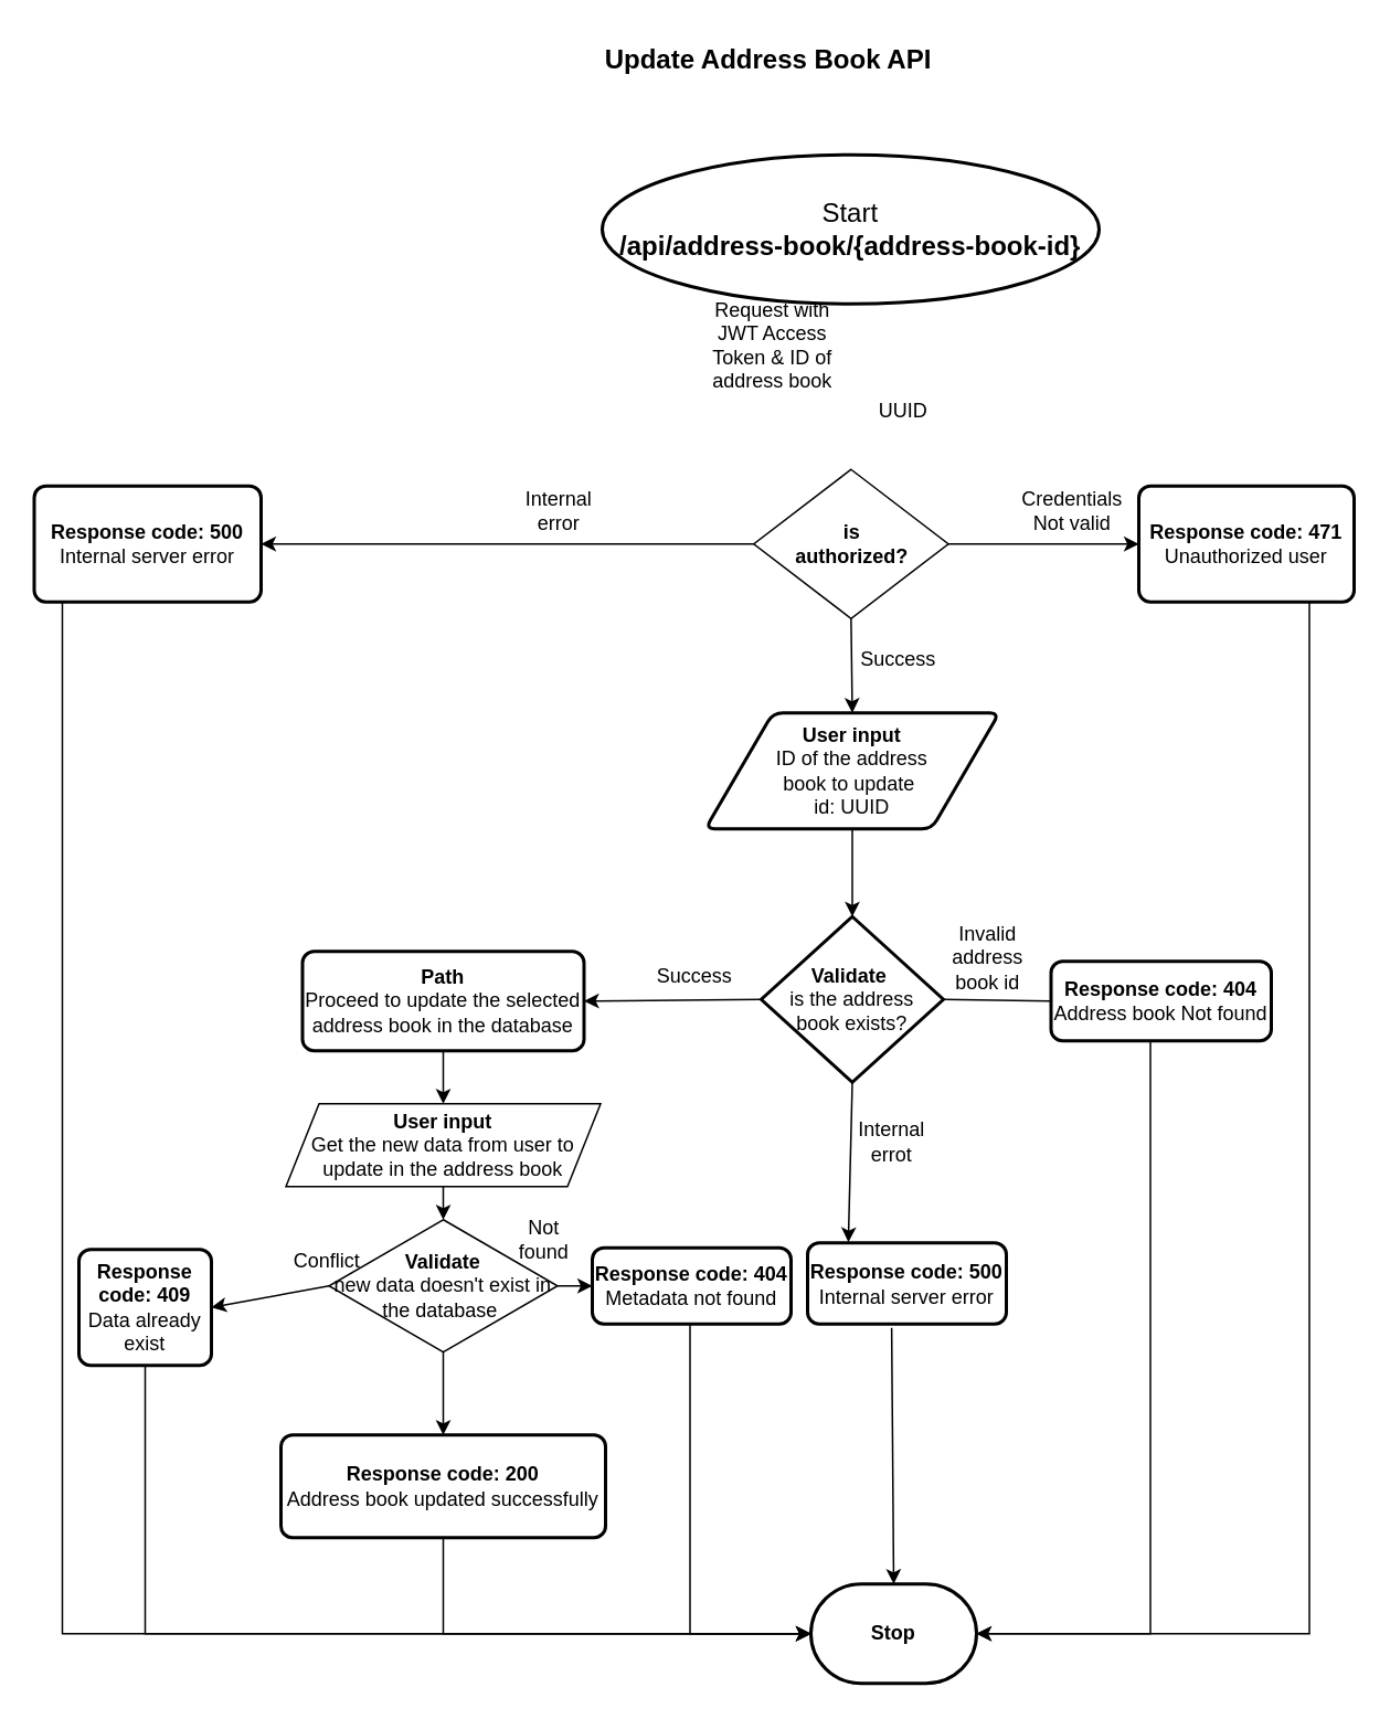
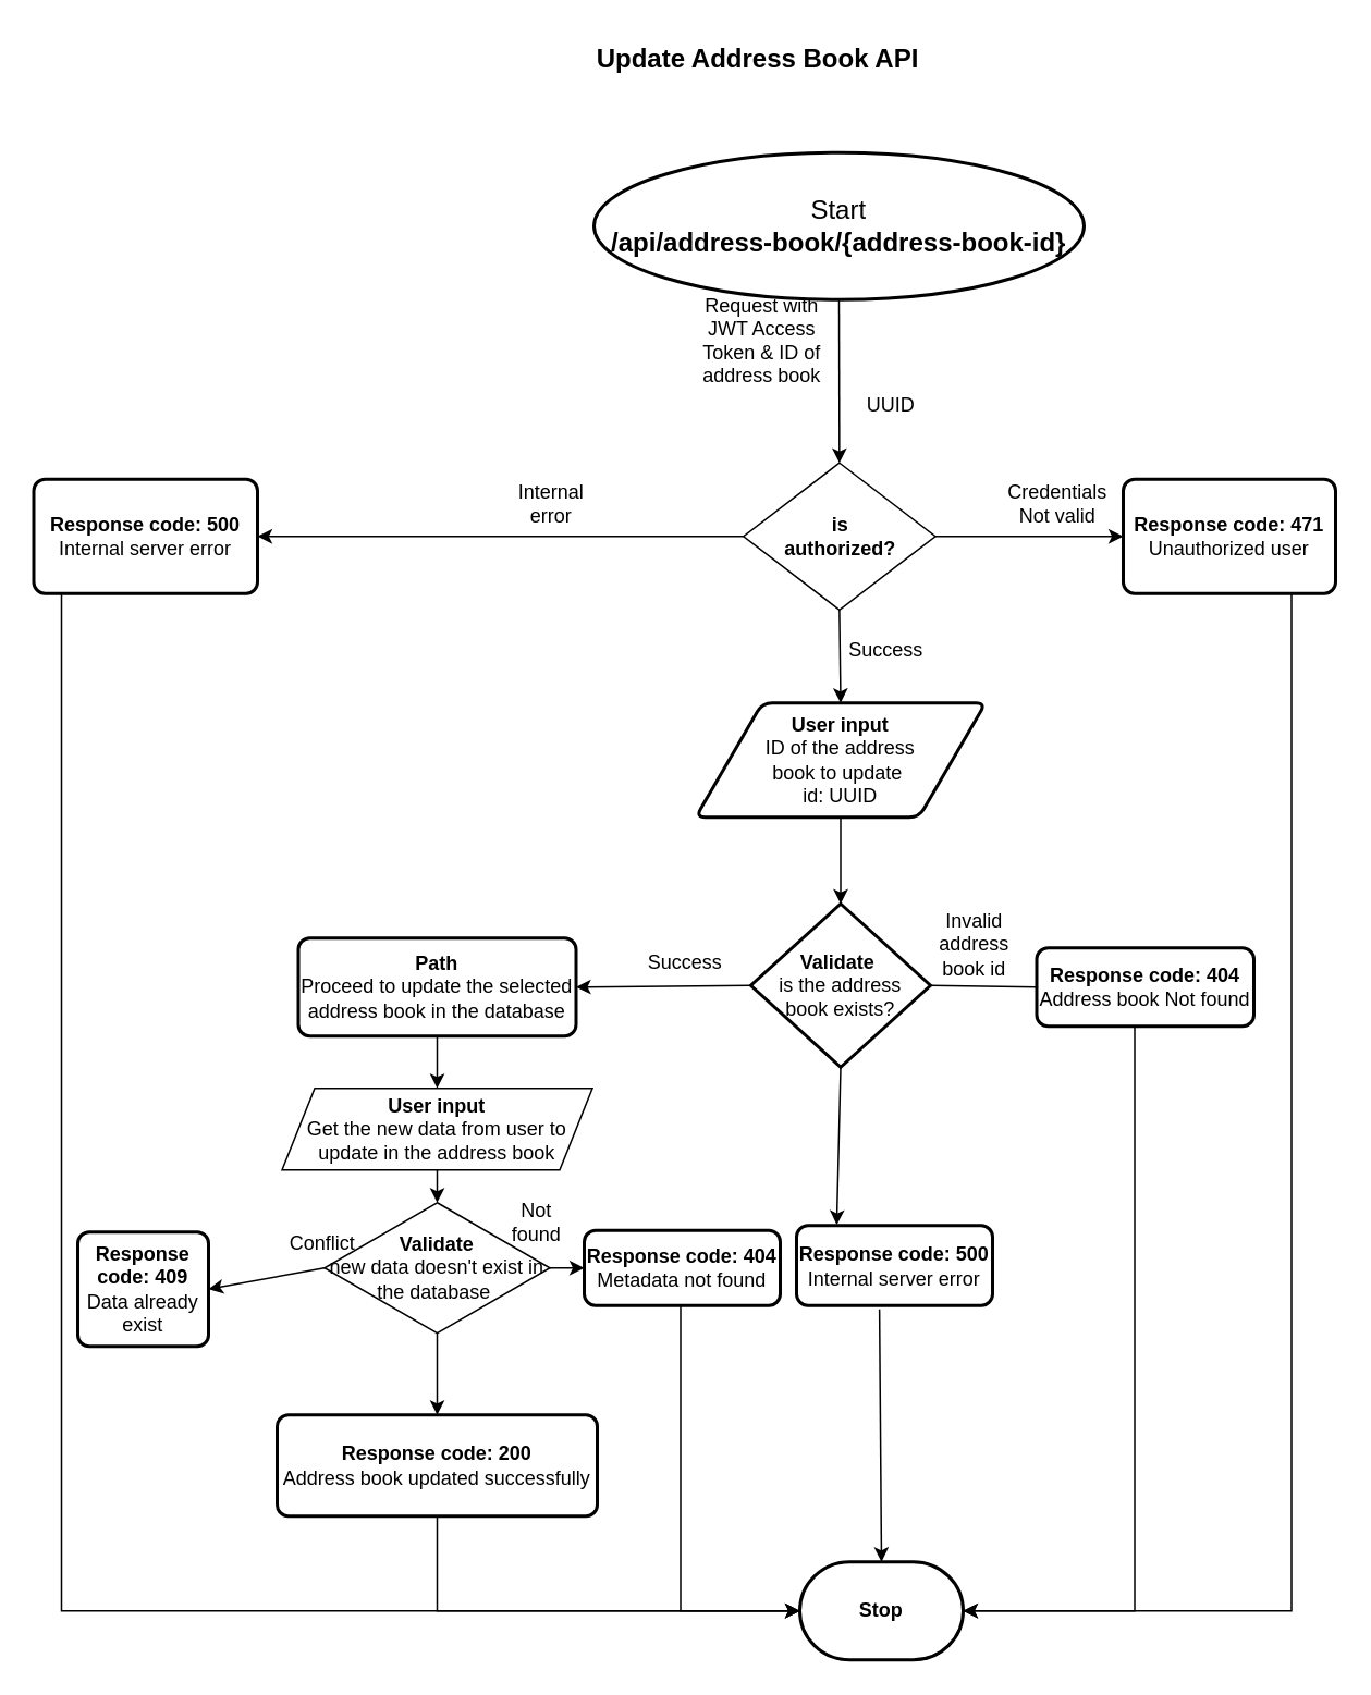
  <mxCell id="0" />
  <mxCell id="1" parent="0" />
  <mxCell id="2" value="Start&lt;br&gt;&lt;b&gt;/api/address-book/{address-book-id}&lt;/b&gt;" style="strokeWidth=2;html=1;shape=mxgraph.flowchart.start_2;whiteSpace=wrap;fontSize=16;" parent="1" vertex="1"><mxGeometry x="363" y="93" width="300" height="90" as="geometry" /></mxCell>
  <mxCell id="3" value="&lt;b&gt;&lt;font style=&quot;font-size: 16px;&quot;&gt;Update Address Book API&lt;/font&gt;&lt;/b&gt;" style="text;html=1;align=center;verticalAlign=middle;resizable=0;points=[];autosize=1;strokeColor=none;fillColor=none;" parent="1" vertex="1"><mxGeometry x="353" y="20" width="220" height="30" as="geometry" /></mxCell>
  <mxCell id="4" value="&lt;b&gt;is &lt;br&gt;authorized?&lt;/b&gt;" style="rhombus;whiteSpace=wrap;html=1;" parent="1" vertex="1"><mxGeometry x="454.5" y="283" width="117.5" height="90" as="geometry" /></mxCell>
  <mxCell id="5" value="&lt;b&gt;User input&lt;/b&gt;&lt;br&gt;ID of the address &lt;br&gt;book to update&lt;b&gt;&amp;nbsp;&lt;/b&gt;&lt;br&gt;id: UUID" style="shape=parallelogram;html=1;strokeWidth=2;perimeter=parallelogramPerimeter;whiteSpace=wrap;rounded=1;arcSize=12;size=0.23;" parent="1" vertex="1"><mxGeometry x="425.25" y="430" width="177.5" height="70" as="geometry" /></mxCell>
  <mxCell id="6" value="&lt;b&gt;Response code: 471&lt;/b&gt;&lt;br&gt;Unauthorized user" style="rounded=1;whiteSpace=wrap;html=1;absoluteArcSize=1;arcSize=14;strokeWidth=2;" parent="1" vertex="1"><mxGeometry x="687" y="293" width="130" height="70" as="geometry" /></mxCell>
  <mxCell id="7" value="&lt;b&gt;Validate&lt;/b&gt;&amp;nbsp;&lt;br&gt;is the address &lt;br&gt;book exists?" style="strokeWidth=2;html=1;shape=mxgraph.flowchart.decision;whiteSpace=wrap;" parent="1" vertex="1"><mxGeometry x="459" y="553" width="110" height="100" as="geometry" /></mxCell>
  <mxCell id="8" value="&lt;b&gt;Response code: 404&lt;/b&gt;&lt;br&gt;Address book Not found" style="rounded=1;whiteSpace=wrap;html=1;absoluteArcSize=1;arcSize=14;strokeWidth=2;" parent="1" vertex="1"><mxGeometry x="634" y="580" width="133" height="48" as="geometry" /></mxCell>
  <mxCell id="9" value="&lt;b&gt;Path&lt;/b&gt;&lt;br&gt;Proceed to update the selected address book in the database" style="rounded=1;whiteSpace=wrap;html=1;absoluteArcSize=1;arcSize=14;strokeWidth=2;" parent="1" vertex="1"><mxGeometry x="182" y="574" width="170" height="60" as="geometry" /></mxCell>
  <mxCell id="10" value="&lt;span&gt;Response code: 200&lt;br&gt;&lt;span style=&quot;font-weight: normal;&quot;&gt;Address book updated successfully&lt;/span&gt;&lt;br&gt;&lt;/span&gt;" style="rounded=1;whiteSpace=wrap;html=1;absoluteArcSize=1;arcSize=14;strokeWidth=2;fontStyle=1" parent="1" vertex="1"><mxGeometry x="169" y="866" width="196" height="62" as="geometry" /></mxCell>
+ <mxCell id="11" value="" style="endArrow=classic;html=1;rounded=0;exitX=0.5;exitY=1;exitDx=0;exitDy=0;exitPerimeter=0;entryX=0.5;entryY=0;entryDx=0;entryDy=0;" parent="1" source="2" target="4" edge="1"><mxGeometry width="50" height="50" relative="1" as="geometry"><mxPoint x="512" y="203" as="sourcePoint" /><mxPoint x="497" y="423" as="targetPoint" /></mxGeometry></mxCell>
  <mxCell id="12" value="" style="endArrow=classic;html=1;rounded=0;exitX=0.5;exitY=1;exitDx=0;exitDy=0;entryX=0.5;entryY=0;entryDx=0;entryDy=0;" parent="1" source="4" target="5" edge="1"><mxGeometry width="50" height="50" relative="1" as="geometry"><mxPoint x="447" y="473" as="sourcePoint" /><mxPoint x="497" y="423" as="targetPoint" /></mxGeometry></mxCell>
  <mxCell id="13" value="" style="endArrow=classic;html=1;rounded=0;exitX=0.5;exitY=1;exitDx=0;exitDy=0;entryX=0.5;entryY=0;entryDx=0;entryDy=0;entryPerimeter=0;" parent="1" source="5" target="7" edge="1"><mxGeometry width="50" height="50" relative="1" as="geometry"><mxPoint x="447" y="473" as="sourcePoint" /><mxPoint x="497" y="423" as="targetPoint" /></mxGeometry></mxCell>
  <mxCell id="14" value="" style="endArrow=classic;html=1;rounded=0;exitX=0;exitY=0.5;exitDx=0;exitDy=0;exitPerimeter=0;entryX=1;entryY=0.5;entryDx=0;entryDy=0;" parent="1" source="7" target="9" edge="1"><mxGeometry width="50" height="50" relative="1" as="geometry"><mxPoint x="447" y="444" as="sourcePoint" /><mxPoint x="497" y="394" as="targetPoint" /></mxGeometry></mxCell>
  <mxCell id="15" value="" style="endArrow=classic;html=1;rounded=0;exitX=1;exitY=0.5;exitDx=0;exitDy=0;entryX=0;entryY=0.5;entryDx=0;entryDy=0;" parent="1" source="4" target="6" edge="1"><mxGeometry width="50" height="50" relative="1" as="geometry"><mxPoint x="447" y="473" as="sourcePoint" /><mxPoint x="497" y="423" as="targetPoint" /></mxGeometry></mxCell>
  <mxCell id="16" value="" style="endArrow=none;html=1;rounded=0;exitX=1;exitY=0.5;exitDx=0;exitDy=0;exitPerimeter=0;entryX=0;entryY=0.5;entryDx=0;entryDy=0;" parent="1" source="7" target="8" edge="1"><mxGeometry width="50" height="50" relative="1" as="geometry"><mxPoint x="447" y="444" as="sourcePoint" /><mxPoint x="497" y="394" as="targetPoint" /></mxGeometry></mxCell>
  <mxCell id="17" value="Credentials&lt;br&gt;Not valid" style="text;html=1;strokeColor=none;fillColor=none;align=center;verticalAlign=middle;whiteSpace=wrap;rounded=0;" parent="1" vertex="1"><mxGeometry x="617" y="293" width="60" height="30" as="geometry" /></mxCell>
  <mxCell id="18" value="Success" style="text;html=1;strokeColor=none;fillColor=none;align=center;verticalAlign=middle;whiteSpace=wrap;rounded=0;" parent="1" vertex="1"><mxGeometry x="512" y="383" width="60" height="30" as="geometry" /></mxCell>
  <mxCell id="19" value="&lt;b&gt;Response code: 500&lt;/b&gt;&lt;br&gt;Internal server error" style="rounded=1;whiteSpace=wrap;html=1;absoluteArcSize=1;arcSize=14;strokeWidth=2;" parent="1" vertex="1"><mxGeometry x="20" y="293" width="137" height="70" as="geometry" /></mxCell>
  <mxCell id="20" value="" style="endArrow=classic;html=1;rounded=0;exitX=0;exitY=0.5;exitDx=0;exitDy=0;entryX=1;entryY=0.5;entryDx=0;entryDy=0;" parent="1" source="4" target="19" edge="1"><mxGeometry width="50" height="50" relative="1" as="geometry"><mxPoint x="637" y="563" as="sourcePoint" /><mxPoint x="687" y="513" as="targetPoint" /></mxGeometry></mxCell>
  <mxCell id="21" value="&lt;b&gt;Stop&lt;/b&gt;" style="strokeWidth=2;html=1;shape=mxgraph.flowchart.terminator;whiteSpace=wrap;" parent="1" vertex="1"><mxGeometry x="489" y="956" width="100" height="60" as="geometry" /></mxCell>
  <mxCell id="22" value="" style="endArrow=classic;html=1;rounded=0;entryX=0.5;entryY=0;entryDx=0;entryDy=0;entryPerimeter=0;exitX=0.423;exitY=1.049;exitDx=0;exitDy=0;exitPerimeter=0;" parent="1" source="24" target="21" edge="1"><mxGeometry width="50" height="50" relative="1" as="geometry"><mxPoint x="517" y="820" as="sourcePoint" /><mxPoint x="514" y="792" as="targetPoint" /></mxGeometry></mxCell>
  <mxCell id="23" value="" style="endArrow=classic;html=1;rounded=0;exitX=0.5;exitY=1;exitDx=0;exitDy=0;exitPerimeter=0;entryX=0.205;entryY=-0.008;entryDx=0;entryDy=0;entryPerimeter=0;" parent="1" source="7" target="24" edge="1"><mxGeometry width="50" height="50" relative="1" as="geometry"><mxPoint x="514" y="653" as="sourcePoint" /><mxPoint x="514" y="792" as="targetPoint" /></mxGeometry></mxCell>
  <mxCell id="24" value="&lt;b&gt;Response code: 500&lt;/b&gt;&lt;br&gt;Internal server error" style="rounded=1;whiteSpace=wrap;html=1;absoluteArcSize=1;arcSize=14;strokeWidth=2;" parent="1" vertex="1"><mxGeometry x="487" y="750" width="120" height="49" as="geometry" /></mxCell>
  <mxCell id="25" value="Success" style="text;html=1;strokeColor=none;fillColor=none;align=center;verticalAlign=middle;whiteSpace=wrap;rounded=0;" parent="1" vertex="1"><mxGeometry x="389" y="574" width="60" height="30" as="geometry" /></mxCell>
  <mxCell id="26" value="Invalid address book id" style="text;html=1;strokeColor=none;fillColor=none;align=center;verticalAlign=middle;whiteSpace=wrap;rounded=0;" parent="1" vertex="1"><mxGeometry x="566" y="563" width="60" height="30" as="geometry" /></mxCell>
  <mxCell id="27" value="Internal error" style="text;html=1;strokeColor=none;fillColor=none;align=center;verticalAlign=middle;whiteSpace=wrap;rounded=0;" parent="1" vertex="1"><mxGeometry x="307" y="293" width="60" height="30" as="geometry" /></mxCell>
- <mxCell id="28" value="Internal errot" style="text;html=1;strokeColor=none;fillColor=none;align=center;verticalAlign=middle;whiteSpace=wrap;rounded=0;" parent="1" vertex="1"><mxGeometry x="508" y="674" width="60" height="30" as="geometry" /></mxCell>
  <mxCell id="29" value="UUID" style="text;html=1;strokeColor=none;fillColor=none;align=center;verticalAlign=middle;whiteSpace=wrap;rounded=0;" parent="1" vertex="1"><mxGeometry x="515.25" y="233" width="60" height="30" as="geometry" /></mxCell>
  <mxCell id="30" value="Request with&lt;br&gt;JWT Access Token &amp;amp; ID of address book" style="text;html=1;strokeColor=none;fillColor=none;align=center;verticalAlign=middle;whiteSpace=wrap;rounded=0;" parent="1" vertex="1"><mxGeometry x="417" y="193" width="98.25" height="30" as="geometry" /></mxCell>
  <mxCell id="31" value="&lt;b&gt;User input&lt;/b&gt;&lt;br&gt;Get the new data from user to update in the address book" style="shape=parallelogram;perimeter=parallelogramPerimeter;whiteSpace=wrap;html=1;fixedSize=1;" parent="1" vertex="1"><mxGeometry x="172" y="666" width="190" height="50" as="geometry" /></mxCell>
  <mxCell id="32" value="&lt;b&gt;Validate&lt;/b&gt;&lt;br&gt;new data doesn't exist in the database&amp;nbsp;" style="rhombus;whiteSpace=wrap;html=1;" parent="1" vertex="1"><mxGeometry x="198" y="736" width="138" height="80" as="geometry" /></mxCell>
  <mxCell id="33" value="&lt;b&gt;Response code: 409&lt;/b&gt;&lt;br&gt;Data already exist" style="rounded=1;whiteSpace=wrap;html=1;absoluteArcSize=1;arcSize=14;strokeWidth=2;" parent="1" vertex="1"><mxGeometry x="47" y="754" width="80" height="70" as="geometry" /></mxCell>
  <mxCell id="34" value="" style="endArrow=classic;html=1;rounded=0;exitX=0.5;exitY=1;exitDx=0;exitDy=0;entryX=0.5;entryY=0;entryDx=0;entryDy=0;" parent="1" source="9" target="31" edge="1"><mxGeometry width="50" height="50" relative="1" as="geometry"><mxPoint x="377" y="840" as="sourcePoint" /><mxPoint x="427" y="790" as="targetPoint" /></mxGeometry></mxCell>
  <mxCell id="35" value="" style="endArrow=classic;html=1;rounded=0;exitX=0.5;exitY=1;exitDx=0;exitDy=0;entryX=0.5;entryY=0;entryDx=0;entryDy=0;" parent="1" source="31" target="32" edge="1"><mxGeometry width="50" height="50" relative="1" as="geometry"><mxPoint x="377" y="840" as="sourcePoint" /><mxPoint x="427" y="790" as="targetPoint" /></mxGeometry></mxCell>
  <mxCell id="36" value="" style="endArrow=classic;html=1;rounded=0;exitX=0.5;exitY=1;exitDx=0;exitDy=0;entryX=0;entryY=0.5;entryDx=0;entryDy=0;entryPerimeter=0;edgeStyle=elbowEdgeStyle;" parent="1" source="47" target="21" edge="1"><mxGeometry width="50" height="50" relative="1" as="geometry"><mxPoint x="377" y="840" as="sourcePoint" /><mxPoint x="427" y="790" as="targetPoint" /><Array as="points"><mxPoint x="416" y="900" /></Array></mxGeometry></mxCell>
  <mxCell id="37" value="" style="endArrow=classic;html=1;rounded=0;exitX=0;exitY=0.5;exitDx=0;exitDy=0;entryX=1;entryY=0.5;entryDx=0;entryDy=0;" parent="1" source="32" target="33" edge="1"><mxGeometry width="50" height="50" relative="1" as="geometry"><mxPoint x="377" y="840" as="sourcePoint" /><mxPoint x="427" y="790" as="targetPoint" /></mxGeometry></mxCell>
  <mxCell id="38" value="" style="endArrow=classic;html=1;rounded=0;exitX=0.5;exitY=1;exitDx=0;exitDy=0;entryX=0.5;entryY=0;entryDx=0;entryDy=0;" parent="1" source="32" target="10" edge="1"><mxGeometry width="50" height="50" relative="1" as="geometry"><mxPoint x="377" y="840" as="sourcePoint" /><mxPoint x="427" y="790" as="targetPoint" /></mxGeometry></mxCell>
- <mxCell id="39" value="" style="endArrow=classic;html=1;rounded=0;exitX=0.5;exitY=1;exitDx=0;exitDy=0;entryX=0;entryY=0.5;entryDx=0;entryDy=0;entryPerimeter=0;edgeStyle=orthogonalEdgeStyle;" parent="1" source="33" target="21" edge="1"><mxGeometry width="50" height="50" relative="1" as="geometry"><mxPoint x="377" y="840" as="sourcePoint" /><mxPoint x="427" y="790" as="targetPoint" /></mxGeometry></mxCell>
  <mxCell id="40" value="" style="endArrow=classic;html=1;rounded=0;exitX=0.5;exitY=1;exitDx=0;exitDy=0;entryX=0;entryY=0.5;entryDx=0;entryDy=0;entryPerimeter=0;edgeStyle=orthogonalEdgeStyle;" parent="1" source="10" target="21" edge="1"><mxGeometry width="50" height="50" relative="1" as="geometry"><mxPoint x="377" y="840" as="sourcePoint" /><mxPoint x="427" y="790" as="targetPoint" /></mxGeometry></mxCell>
  <mxCell id="41" value="" style="endArrow=classic;html=1;rounded=0;exitX=0.5;exitY=1;exitDx=0;exitDy=0;entryX=1;entryY=0.5;entryDx=0;entryDy=0;entryPerimeter=0;edgeStyle=elbowEdgeStyle;" parent="1" source="8" target="21" edge="1"><mxGeometry width="50" height="50" relative="1" as="geometry"><mxPoint x="337" y="820" as="sourcePoint" /><mxPoint x="387" y="770" as="targetPoint" /><Array as="points"><mxPoint x="694" y="800" /></Array></mxGeometry></mxCell>
  <mxCell id="42" value="" style="endArrow=classic;html=1;rounded=0;exitX=0.75;exitY=1;exitDx=0;exitDy=0;entryX=1;entryY=0.5;entryDx=0;entryDy=0;entryPerimeter=0;edgeStyle=elbowEdgeStyle;" parent="1" source="6" target="21" edge="1"><mxGeometry width="50" height="50" relative="1" as="geometry"><mxPoint x="337" y="820" as="sourcePoint" /><mxPoint x="387" y="770" as="targetPoint" /><Array as="points"><mxPoint x="790" y="670" /></Array></mxGeometry></mxCell>
  <mxCell id="43" value="" style="endArrow=classic;html=1;rounded=0;exitX=0.25;exitY=1;exitDx=0;exitDy=0;entryX=0;entryY=0.5;entryDx=0;entryDy=0;entryPerimeter=0;edgeStyle=elbowEdgeStyle;" parent="1" source="19" target="21" edge="1"><mxGeometry width="50" height="50" relative="1" as="geometry"><mxPoint x="337" y="820" as="sourcePoint" /><mxPoint x="387" y="770" as="targetPoint" /><Array as="points"><mxPoint x="37" y="690" /></Array></mxGeometry></mxCell>
  <mxCell id="44" value="Conflict" style="text;html=1;strokeColor=none;fillColor=none;align=center;verticalAlign=middle;whiteSpace=wrap;rounded=0;" parent="1" vertex="1"><mxGeometry x="167" y="746" width="60" height="30" as="geometry" /></mxCell>
  <mxCell id="45" value="Not &lt;br&gt;found" style="text;html=1;strokeColor=none;fillColor=none;align=center;verticalAlign=middle;whiteSpace=wrap;rounded=0;" parent="1" vertex="1"><mxGeometry x="298" y="733" width="60" height="30" as="geometry" /></mxCell>
  <mxCell id="46" value="" style="endArrow=classic;html=1;rounded=0;exitX=1;exitY=0.5;exitDx=0;exitDy=0;entryX=0;entryY=0.5;entryDx=0;entryDy=0;" parent="1" source="32" target="47" edge="1"><mxGeometry width="50" height="50" relative="1" as="geometry"><mxPoint x="336" y="776" as="sourcePoint" /><mxPoint x="487" y="777" as="targetPoint" /></mxGeometry></mxCell>
  <mxCell id="47" value="&lt;b&gt;Response code: 404&lt;br&gt;&lt;/b&gt;Metadata not found" style="rounded=1;whiteSpace=wrap;html=1;absoluteArcSize=1;arcSize=14;strokeWidth=2;" parent="1" vertex="1"><mxGeometry x="357" y="753" width="120" height="46" as="geometry" /></mxCell>
